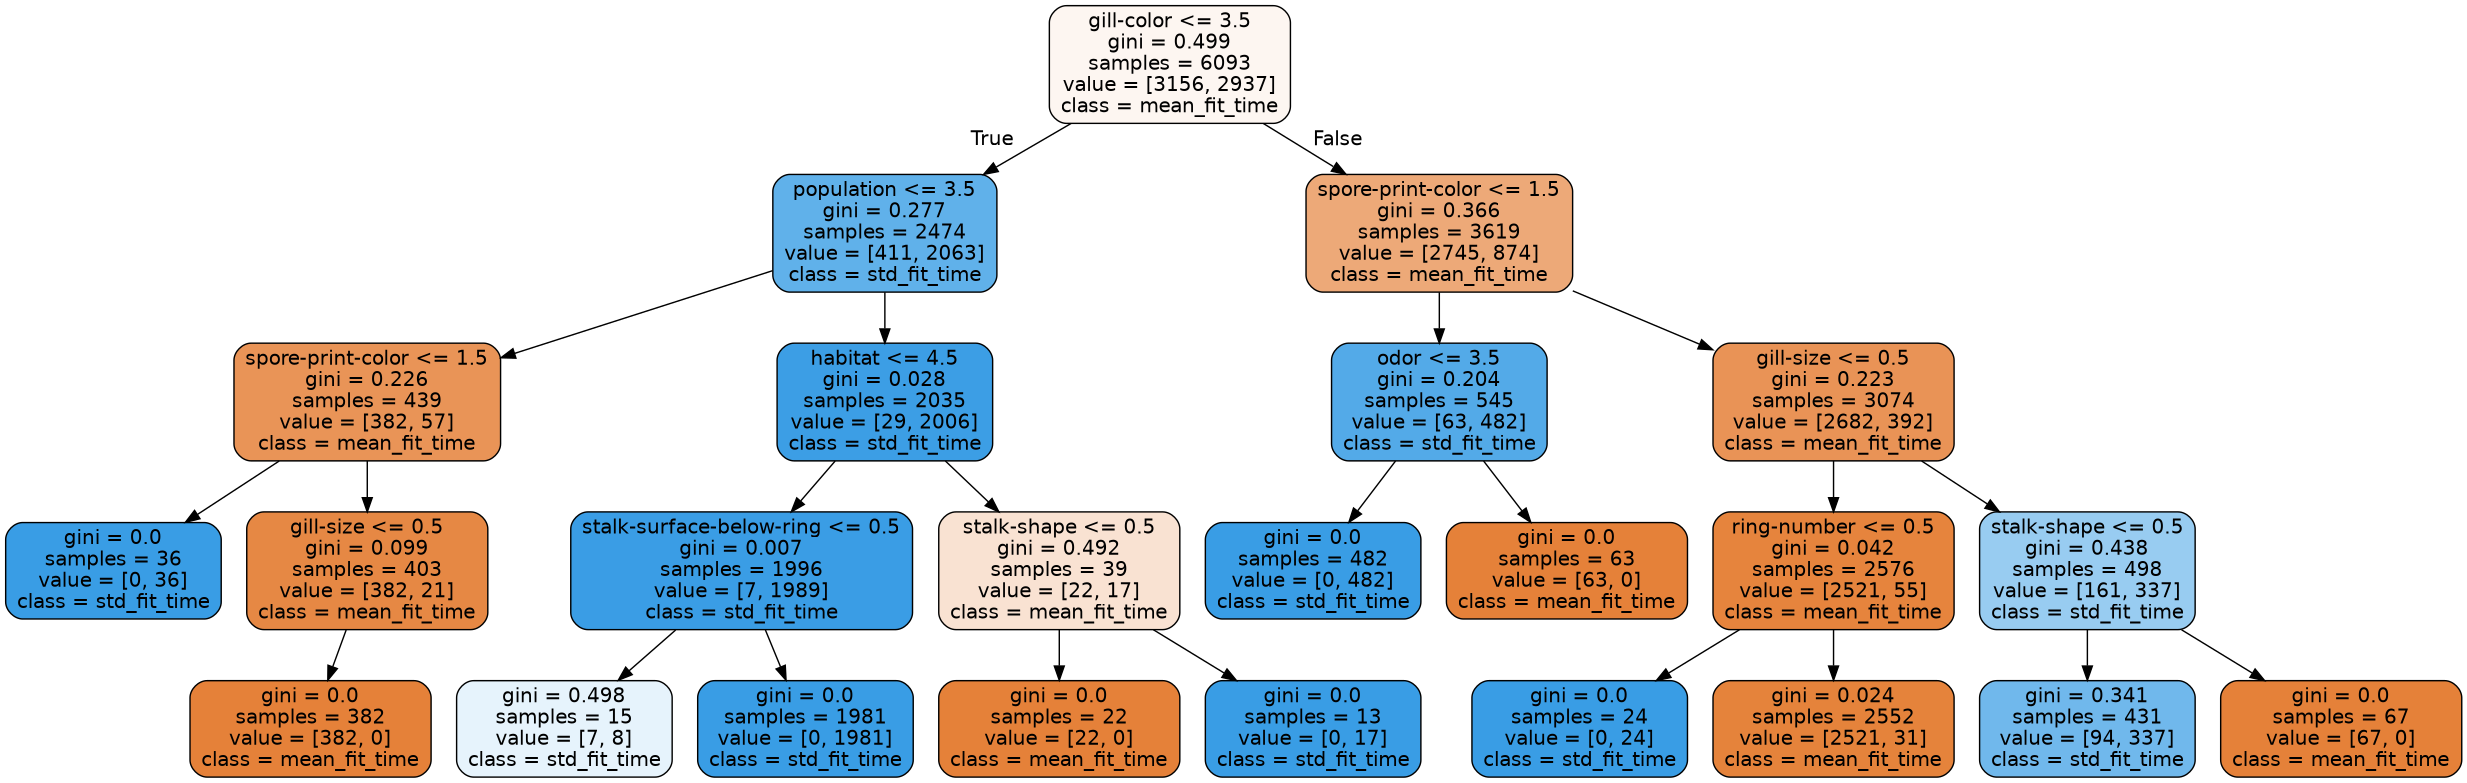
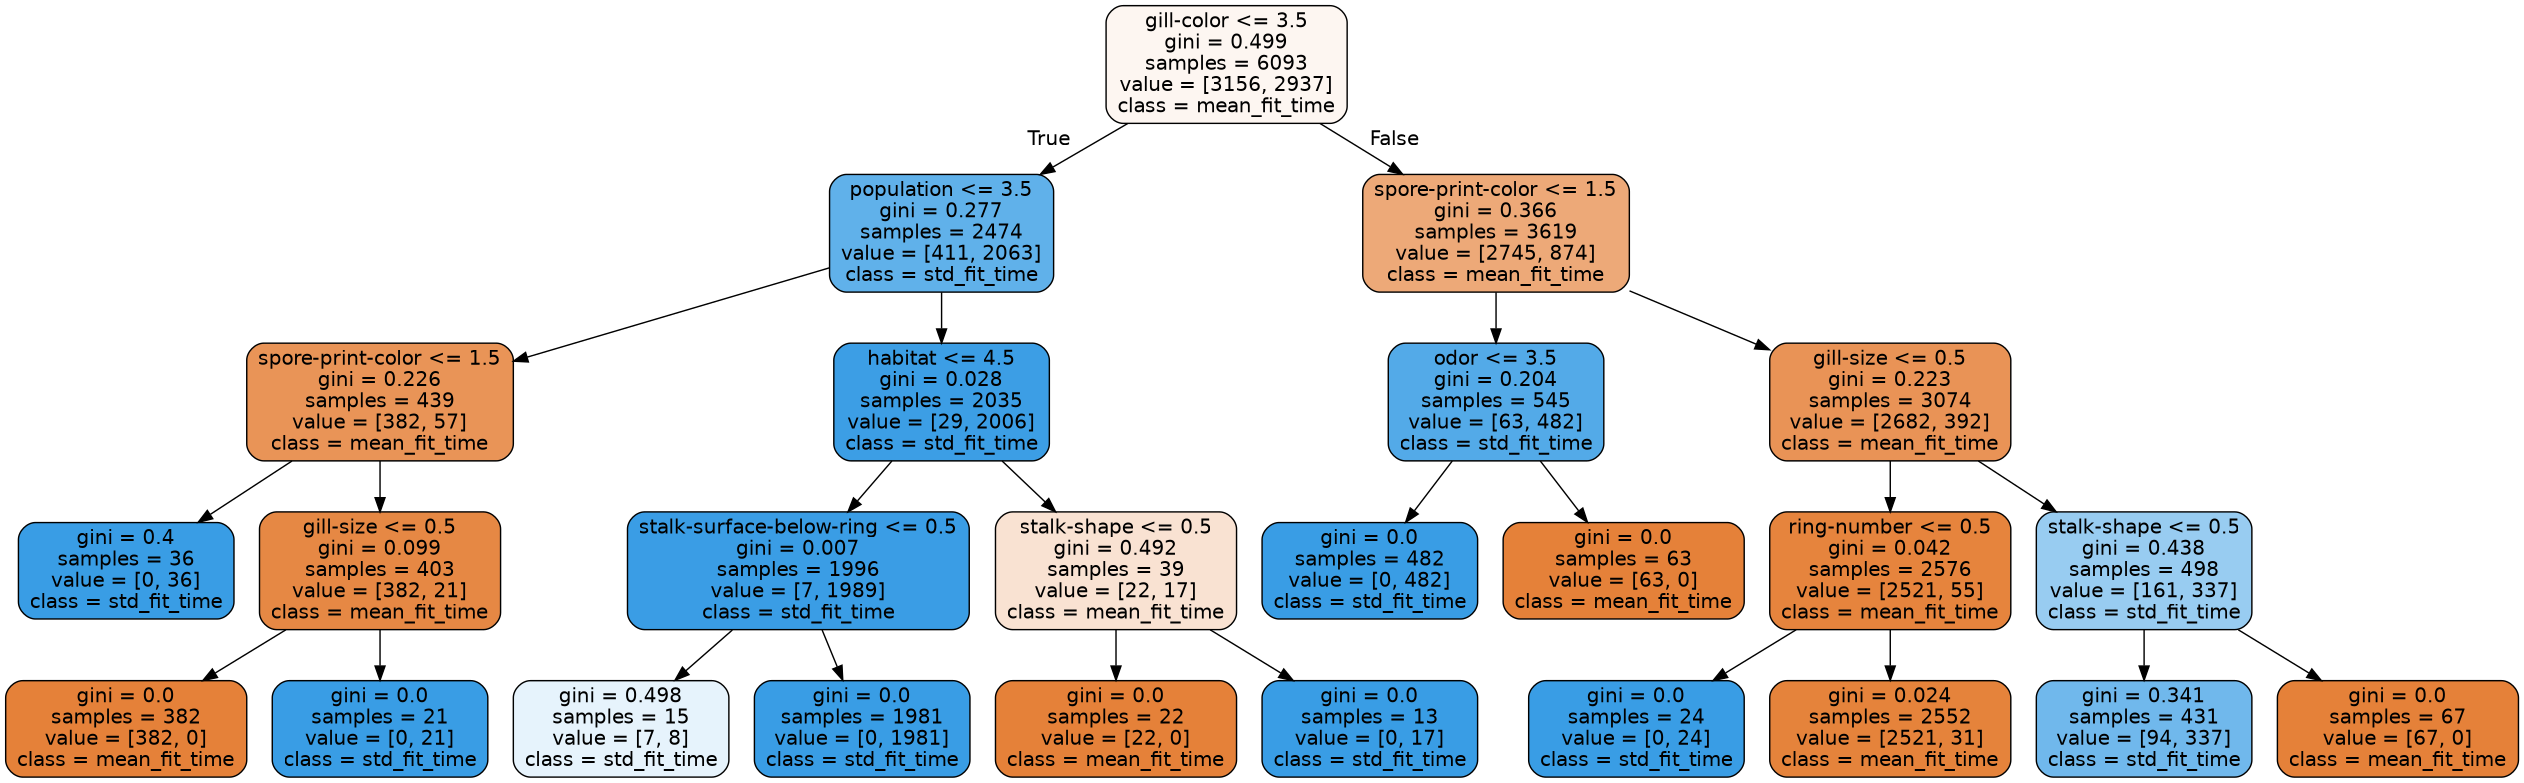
  digraph {
    node [color=black fillcolor="#399de5" fontname=helvetica shape=box style="filled, rounded"]
    edge [fontname=helvetica]
    n1 [fillcolor="#fdf6f1" label="gill-color <= 3.5\ngini = 0.499\nsamples = 6093\nvalue = [3156, 2937]\nclass = mean_fit_time"]
    n2 [fillcolor="#60b1ea" label="population <= 3.5\ngini = 0.277\nsamples = 2474\nvalue = [411, 2063]\nclass = std_fit_time"]
    n3 [fillcolor="#eda978" label="spore-print-color <= 1.5\ngini = 0.366\nsamples = 3619\nvalue = [2745, 874]\nclass = mean_fit_time"]
    n4 [fillcolor="#e99457" label="spore-print-color <= 1.5\ngini = 0.226\nsamples = 439\nvalue = [382, 57]\nclass = mean_fit_time"]
    n5 [fillcolor="#3c9ee5" label="habitat <= 4.5\ngini = 0.028\nsamples = 2035\nvalue = [29, 2006]\nclass = std_fit_time"]
    n6 [fillcolor="#53aae8" label="odor <= 3.5\ngini = 0.204\nsamples = 545\nvalue = [63, 482]\nclass = std_fit_time"]
    n7 [fillcolor="#e99356" label="gill-size <= 0.5\ngini = 0.223\nsamples = 3074\nvalue = [2682, 392]\nclass = mean_fit_time"]
-   n8 [label="gini = 0.0\nsamples = 36\nvalue = [0, 36]\nclass = std_fit_time"]
+   n8 [label="gini = 0.4\nsamples = 36\nvalue = [0, 36]\nclass = std_fit_time"]
    n9 [fillcolor="#e68844" label="gill-size <= 0.5\ngini = 0.099\nsamples = 403\nvalue = [382, 21]\nclass = mean_fit_time"]
    n10 [fillcolor="#3a9de5" label="stalk-surface-below-ring <= 0.5\ngini = 0.007\nsamples = 1996\nvalue = [7, 1989]\nclass = std_fit_time"]
    n11 [fillcolor="#f9e2d2" label="stalk-shape <= 0.5\ngini = 0.492\nsamples = 39\nvalue = [22, 17]\nclass = mean_fit_time"]
    n12 [fillcolor="#e58139" label="gini = 0.0\nsamples = 382\nvalue = [382, 0]\nclass = mean_fit_time"]
+   n13 [label="gini = 0.0\nsamples = 21\nvalue = [0, 21]\nclass = std_fit_time"]
    n14 [fillcolor="#e6f3fc" label="gini = 0.498\nsamples = 15\nvalue = [7, 8]\nclass = std_fit_time"]
    n15 [label="gini = 0.0\nsamples = 1981\nvalue = [0, 1981]\nclass = std_fit_time"]
    n16 [fillcolor="#e58139" label="gini = 0.0\nsamples = 22\nvalue = [22, 0]\nclass = mean_fit_time"]
    n17 [label="gini = 0.0\nsamples = 13\nvalue = [0, 17]\nclass = std_fit_time"]
    n18 [label="gini = 0.0\nsamples = 482\nvalue = [0, 482]\nclass = std_fit_time"]
    n19 [fillcolor="#e58139" label="gini = 0.0\nsamples = 63\nvalue = [63, 0]\nclass = mean_fit_time"]
    n20 [fillcolor="#e6843d" label="ring-number <= 0.5\ngini = 0.042\nsamples = 2576\nvalue = [2521, 55]\nclass = mean_fit_time"]
    n21 [fillcolor="#98ccf1" label="stalk-shape <= 0.5\ngini = 0.438\nsamples = 498\nvalue = [161, 337]\nclass = std_fit_time"]
    n22 [label="gini = 0.0\nsamples = 24\nvalue = [0, 24]\nclass = std_fit_time"]
    n23 [fillcolor="#e5833b" label="gini = 0.024\nsamples = 2552\nvalue = [2521, 31]\nclass = mean_fit_time"]
    n24 [fillcolor="#70b8ec" label="gini = 0.341\nsamples = 431\nvalue = [94, 337]\nclass = std_fit_time"]
    n25 [fillcolor="#e58139" label="gini = 0.0\nsamples = 67\nvalue = [67, 0]\nclass = mean_fit_time"]
    n1 -> n2 [headlabel=True labelangle=45 labeldistance=2.5]
    n1 -> n3 [headlabel=False labelangle=-45 labeldistance=2.5]
    n2 -> n4
    n2 -> n5
    n3 -> n6
    n3 -> n7
    n4 -> n8
    n4 -> n9
    n5 -> n10
    n5 -> n11
    n6 -> n18
    n6 -> n19
    n7 -> n20
    n7 -> n21
    n9 -> n12
+   n9 -> n13
    n10 -> n14
    n10 -> n15
    n11 -> n16
    n11 -> n17
    n20 -> n22
    n20 -> n23
    n21 -> n24
    n21 -> n25
  }
